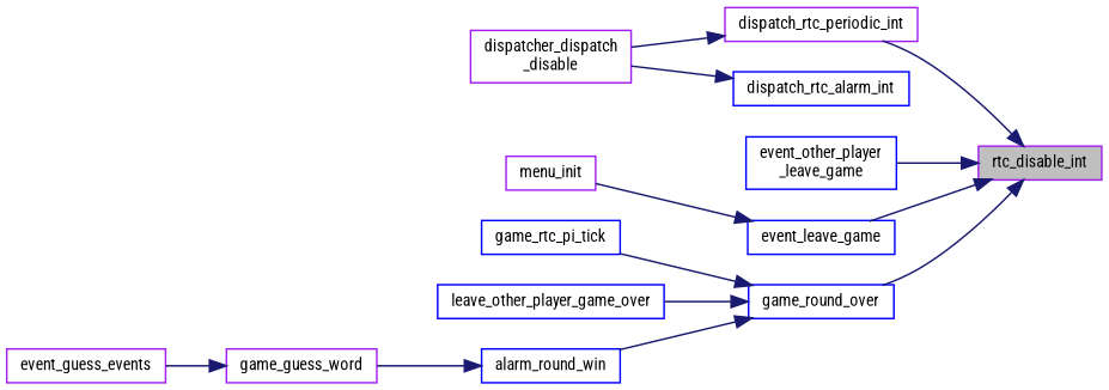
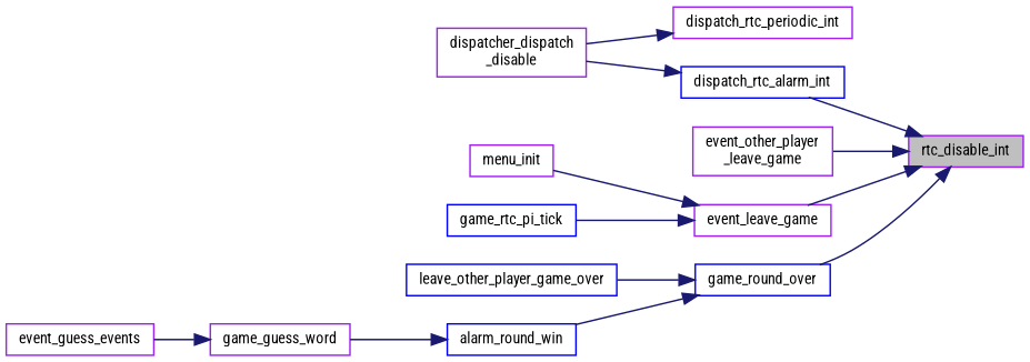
  digraph {
    fontname="Roboto Condensed"
    rankdir=RL
    node [color=blue fillcolor=white fontname="Roboto Condensed" fontsize=10 shape=record style=filled]
    edge [color=midnightblue dir=back fontname="Roboto Condensed" fontsize=10 labelfontname=Helvetica labelfontsize=10 style=solid]
    n1 [color=purple fillcolor=grey75 fontcolor=black height=0.2 label=rtc_disable_int width=0.4]
    n2 [height=0.2 label=dispatch_rtc_alarm_int width=0.4]
-   n3 [height=0.2 label=event_leave_game width=0.4]
-   n4 [height=0.2 label="event_other_player\l_leave_game" width=0.4]
+   n3 [color=purple height=0.2 label=event_leave_game width=0.4]
+   n4 [color=purple height=0.2 label="event_other_player\l_leave_game" width=0.4]
    n5 [height=0.2 label=game_round_over width=0.4]
    n6 [color=purple height=0.2 label="dispatcher_dispatch\l_disable" width=0.4]
    n7 [color=purple height=0.2 label=menu_init width=0.4]
    n8 [height=0.2 label=alarm_round_win width=0.4]
    n9 [height=0.2 label=leave_other_player_game_over width=0.4]
    n10 [height=0.2 label=game_rtc_pi_tick width=0.4]
    n11 [color=purple height=0.2 label=game_guess_word width=0.4]
    n12 [color=purple height=0.2 label=event_guess_events width=0.4]
    n13 [color=purple height=0.2 label=dispatch_rtc_periodic_int width=0.4]
-   n1 -> n13
+   n1 -> n2
    n1 -> n3
    n1 -> n4
    n1 -> n5
    n2 -> n6
    n3 -> n7
    n5 -> n8
    n5 -> n9
-   n5 -> n10
+   n3 -> n10
    n8 -> n11
    n11 -> n12
    n13 -> n6
  }
